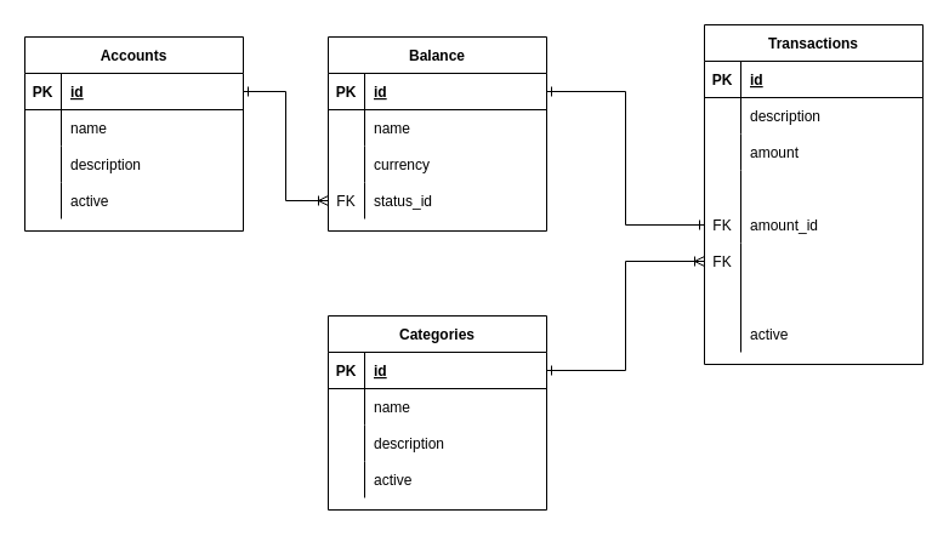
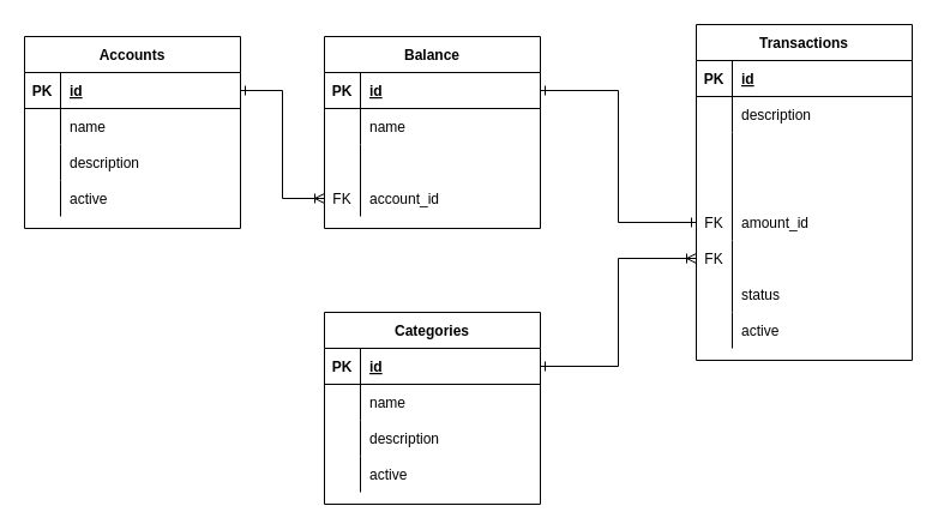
  <mxCell id="0" />
  <mxCell id="1" parent="0" />
  <mxCell id="2" value="Accounts" style="shape=table;startSize=30;container=1;collapsible=1;childLayout=tableLayout;fixedRows=1;rowLines=0;fontStyle=1;align=center;resizeLast=1;" parent="1" vertex="1"><mxGeometry x="20" y="30" width="180" height="160" as="geometry" /></mxCell>
  <mxCell id="3" value="" style="shape=partialRectangle;collapsible=0;dropTarget=0;pointerEvents=0;fillColor=none;top=0;left=0;bottom=1;right=0;points=[[0,0.5],[1,0.5]];portConstraint=eastwest;" parent="2" vertex="1"><mxGeometry y="30" width="180" height="30" as="geometry" /></mxCell>
  <mxCell id="4" value="PK" style="shape=partialRectangle;connectable=0;fillColor=none;top=0;left=0;bottom=0;right=0;fontStyle=1;overflow=hidden;" parent="3" vertex="1"><mxGeometry width="30" height="30" as="geometry"><mxRectangle width="30" height="30" as="alternateBounds" /></mxGeometry></mxCell>
  <mxCell id="5" value="id" style="shape=partialRectangle;connectable=0;fillColor=none;top=0;left=0;bottom=0;right=0;align=left;spacingLeft=6;fontStyle=5;overflow=hidden;" parent="3" vertex="1"><mxGeometry x="30" width="150" height="30" as="geometry"><mxRectangle width="150" height="30" as="alternateBounds" /></mxGeometry></mxCell>
  <mxCell id="6" value="" style="shape=partialRectangle;collapsible=0;dropTarget=0;pointerEvents=0;fillColor=none;top=0;left=0;bottom=0;right=0;points=[[0,0.5],[1,0.5]];portConstraint=eastwest;" parent="2" vertex="1"><mxGeometry y="60" width="180" height="30" as="geometry" /></mxCell>
  <mxCell id="7" value="" style="shape=partialRectangle;connectable=0;fillColor=none;top=0;left=0;bottom=0;right=0;editable=1;overflow=hidden;" parent="6" vertex="1"><mxGeometry width="30" height="30" as="geometry"><mxRectangle width="30" height="30" as="alternateBounds" /></mxGeometry></mxCell>
  <mxCell id="8" value="name" style="shape=partialRectangle;connectable=0;fillColor=none;top=0;left=0;bottom=0;right=0;align=left;spacingLeft=6;overflow=hidden;" parent="6" vertex="1"><mxGeometry x="30" width="150" height="30" as="geometry"><mxRectangle width="150" height="30" as="alternateBounds" /></mxGeometry></mxCell>
  <mxCell id="9" value="" style="shape=partialRectangle;collapsible=0;dropTarget=0;pointerEvents=0;fillColor=none;top=0;left=0;bottom=0;right=0;points=[[0,0.5],[1,0.5]];portConstraint=eastwest;" parent="2" vertex="1"><mxGeometry y="90" width="180" height="30" as="geometry" /></mxCell>
  <mxCell id="10" value="" style="shape=partialRectangle;connectable=0;fillColor=none;top=0;left=0;bottom=0;right=0;editable=1;overflow=hidden;" parent="9" vertex="1"><mxGeometry width="30" height="30" as="geometry"><mxRectangle width="30" height="30" as="alternateBounds" /></mxGeometry></mxCell>
  <mxCell id="11" value="description" style="shape=partialRectangle;connectable=0;fillColor=none;top=0;left=0;bottom=0;right=0;align=left;spacingLeft=6;overflow=hidden;" parent="9" vertex="1"><mxGeometry x="30" width="150" height="30" as="geometry"><mxRectangle width="150" height="30" as="alternateBounds" /></mxGeometry></mxCell>
  <mxCell id="12" value="" style="shape=partialRectangle;collapsible=0;dropTarget=0;pointerEvents=0;fillColor=none;top=0;left=0;bottom=0;right=0;points=[[0,0.5],[1,0.5]];portConstraint=eastwest;" parent="2" vertex="1"><mxGeometry y="120" width="180" height="30" as="geometry" /></mxCell>
  <mxCell id="13" value="" style="shape=partialRectangle;connectable=0;fillColor=none;top=0;left=0;bottom=0;right=0;editable=1;overflow=hidden;" parent="12" vertex="1"><mxGeometry width="30" height="30" as="geometry"><mxRectangle width="30" height="30" as="alternateBounds" /></mxGeometry></mxCell>
  <mxCell id="14" value="active" style="shape=partialRectangle;connectable=0;fillColor=none;top=0;left=0;bottom=0;right=0;align=left;spacingLeft=6;overflow=hidden;" parent="12" vertex="1"><mxGeometry x="30" width="150" height="30" as="geometry"><mxRectangle width="150" height="30" as="alternateBounds" /></mxGeometry></mxCell>
  <mxCell id="15" value="Categories" style="shape=table;startSize=30;container=1;collapsible=1;childLayout=tableLayout;fixedRows=1;rowLines=0;fontStyle=1;align=center;resizeLast=1;" parent="1" vertex="1"><mxGeometry x="270" y="260" width="180" height="160" as="geometry" /></mxCell>
  <mxCell id="16" value="" style="shape=partialRectangle;collapsible=0;dropTarget=0;pointerEvents=0;fillColor=none;top=0;left=0;bottom=1;right=0;points=[[0,0.5],[1,0.5]];portConstraint=eastwest;" parent="15" vertex="1"><mxGeometry y="30" width="180" height="30" as="geometry" /></mxCell>
  <mxCell id="17" value="PK" style="shape=partialRectangle;connectable=0;fillColor=none;top=0;left=0;bottom=0;right=0;fontStyle=1;overflow=hidden;" parent="16" vertex="1"><mxGeometry width="30" height="30" as="geometry"><mxRectangle width="30" height="30" as="alternateBounds" /></mxGeometry></mxCell>
  <mxCell id="18" value="id" style="shape=partialRectangle;connectable=0;fillColor=none;top=0;left=0;bottom=0;right=0;align=left;spacingLeft=6;fontStyle=5;overflow=hidden;" parent="16" vertex="1"><mxGeometry x="30" width="150" height="30" as="geometry"><mxRectangle width="150" height="30" as="alternateBounds" /></mxGeometry></mxCell>
  <mxCell id="19" value="" style="shape=partialRectangle;collapsible=0;dropTarget=0;pointerEvents=0;fillColor=none;top=0;left=0;bottom=0;right=0;points=[[0,0.5],[1,0.5]];portConstraint=eastwest;" parent="15" vertex="1"><mxGeometry y="60" width="180" height="30" as="geometry" /></mxCell>
  <mxCell id="20" value="" style="shape=partialRectangle;connectable=0;fillColor=none;top=0;left=0;bottom=0;right=0;editable=1;overflow=hidden;" parent="19" vertex="1"><mxGeometry width="30" height="30" as="geometry"><mxRectangle width="30" height="30" as="alternateBounds" /></mxGeometry></mxCell>
  <mxCell id="21" value="name" style="shape=partialRectangle;connectable=0;fillColor=none;top=0;left=0;bottom=0;right=0;align=left;spacingLeft=6;overflow=hidden;" parent="19" vertex="1"><mxGeometry x="30" width="150" height="30" as="geometry"><mxRectangle width="150" height="30" as="alternateBounds" /></mxGeometry></mxCell>
  <mxCell id="22" value="" style="shape=partialRectangle;collapsible=0;dropTarget=0;pointerEvents=0;fillColor=none;top=0;left=0;bottom=0;right=0;points=[[0,0.5],[1,0.5]];portConstraint=eastwest;" parent="15" vertex="1"><mxGeometry y="90" width="180" height="30" as="geometry" /></mxCell>
  <mxCell id="23" value="" style="shape=partialRectangle;connectable=0;fillColor=none;top=0;left=0;bottom=0;right=0;editable=1;overflow=hidden;" parent="22" vertex="1"><mxGeometry width="30" height="30" as="geometry"><mxRectangle width="30" height="30" as="alternateBounds" /></mxGeometry></mxCell>
  <mxCell id="24" value="description" style="shape=partialRectangle;connectable=0;fillColor=none;top=0;left=0;bottom=0;right=0;align=left;spacingLeft=6;overflow=hidden;" parent="22" vertex="1"><mxGeometry x="30" width="150" height="30" as="geometry"><mxRectangle width="150" height="30" as="alternateBounds" /></mxGeometry></mxCell>
  <mxCell id="25" value="" style="shape=partialRectangle;collapsible=0;dropTarget=0;pointerEvents=0;fillColor=none;top=0;left=0;bottom=0;right=0;points=[[0,0.5],[1,0.5]];portConstraint=eastwest;" parent="15" vertex="1"><mxGeometry y="120" width="180" height="30" as="geometry" /></mxCell>
  <mxCell id="26" value="" style="shape=partialRectangle;connectable=0;fillColor=none;top=0;left=0;bottom=0;right=0;editable=1;overflow=hidden;" parent="25" vertex="1"><mxGeometry width="30" height="30" as="geometry"><mxRectangle width="30" height="30" as="alternateBounds" /></mxGeometry></mxCell>
  <mxCell id="27" value="active" style="shape=partialRectangle;connectable=0;fillColor=none;top=0;left=0;bottom=0;right=0;align=left;spacingLeft=6;overflow=hidden;" parent="25" vertex="1"><mxGeometry x="30" width="150" height="30" as="geometry"><mxRectangle width="150" height="30" as="alternateBounds" /></mxGeometry></mxCell>
  <mxCell id="28" value="Transactions" style="shape=table;startSize=30;container=1;collapsible=1;childLayout=tableLayout;fixedRows=1;rowLines=0;fontStyle=1;align=center;resizeLast=1;" parent="1" vertex="1"><mxGeometry x="580" y="20" width="180" height="280" as="geometry" /></mxCell>
  <mxCell id="29" value="" style="shape=partialRectangle;collapsible=0;dropTarget=0;pointerEvents=0;fillColor=none;top=0;left=0;bottom=1;right=0;points=[[0,0.5],[1,0.5]];portConstraint=eastwest;" parent="28" vertex="1"><mxGeometry y="30" width="180" height="30" as="geometry" /></mxCell>
  <mxCell id="30" value="PK" style="shape=partialRectangle;connectable=0;fillColor=none;top=0;left=0;bottom=0;right=0;fontStyle=1;overflow=hidden;" parent="29" vertex="1"><mxGeometry width="30" height="30" as="geometry"><mxRectangle width="30" height="30" as="alternateBounds" /></mxGeometry></mxCell>
  <mxCell id="31" value="id" style="shape=partialRectangle;connectable=0;fillColor=none;top=0;left=0;bottom=0;right=0;align=left;spacingLeft=6;fontStyle=5;overflow=hidden;" parent="29" vertex="1"><mxGeometry x="30" width="150" height="30" as="geometry"><mxRectangle width="150" height="30" as="alternateBounds" /></mxGeometry></mxCell>
  <mxCell id="32" value="" style="shape=partialRectangle;collapsible=0;dropTarget=0;pointerEvents=0;fillColor=none;top=0;left=0;bottom=0;right=0;points=[[0,0.5],[1,0.5]];portConstraint=eastwest;" parent="28" vertex="1"><mxGeometry y="60" width="180" height="30" as="geometry" /></mxCell>
  <mxCell id="33" value="" style="shape=partialRectangle;connectable=0;fillColor=none;top=0;left=0;bottom=0;right=0;editable=1;overflow=hidden;" parent="32" vertex="1"><mxGeometry width="30" height="30" as="geometry"><mxRectangle width="30" height="30" as="alternateBounds" /></mxGeometry></mxCell>
  <mxCell id="34" value="description" style="shape=partialRectangle;connectable=0;fillColor=none;top=0;left=0;bottom=0;right=0;align=left;spacingLeft=6;overflow=hidden;" parent="32" vertex="1"><mxGeometry x="30" width="150" height="30" as="geometry"><mxRectangle width="150" height="30" as="alternateBounds" /></mxGeometry></mxCell>
  <mxCell id="35" value="" style="shape=partialRectangle;collapsible=0;dropTarget=0;pointerEvents=0;fillColor=none;top=0;left=0;bottom=0;right=0;points=[[0,0.5],[1,0.5]];portConstraint=eastwest;" parent="28" vertex="1"><mxGeometry y="90" width="180" height="30" as="geometry" /></mxCell>
  <mxCell id="36" value="" style="shape=partialRectangle;connectable=0;fillColor=none;top=0;left=0;bottom=0;right=0;editable=1;overflow=hidden;" parent="35" vertex="1"><mxGeometry width="30" height="30" as="geometry"><mxRectangle width="30" height="30" as="alternateBounds" /></mxGeometry></mxCell>
- <mxCell id="37" value="amount" style="shape=partialRectangle;connectable=0;fillColor=none;top=0;left=0;bottom=0;right=0;align=left;spacingLeft=6;overflow=hidden;" parent="35" vertex="1"><mxGeometry x="30" width="150" height="30" as="geometry"><mxRectangle width="150" height="30" as="alternateBounds" /></mxGeometry></mxCell>
  <mxCell id="38" value="" style="shape=partialRectangle;collapsible=0;dropTarget=0;pointerEvents=0;fillColor=none;top=0;left=0;bottom=0;right=0;points=[[0,0.5],[1,0.5]];portConstraint=eastwest;" parent="28" vertex="1"><mxGeometry y="120" width="180" height="30" as="geometry" /></mxCell>
  <mxCell id="39" value="" style="shape=partialRectangle;connectable=0;fillColor=none;top=0;left=0;bottom=0;right=0;editable=1;overflow=hidden;" parent="38" vertex="1"><mxGeometry width="30" height="30" as="geometry"><mxRectangle width="30" height="30" as="alternateBounds" /></mxGeometry></mxCell>
  <mxCell id="40" value="" style="shape=partialRectangle;collapsible=0;dropTarget=0;pointerEvents=0;fillColor=none;top=0;left=0;bottom=0;right=0;points=[[0,0.5],[1,0.5]];portConstraint=eastwest;" parent="28" vertex="1"><mxGeometry y="150" width="180" height="30" as="geometry" /></mxCell>
  <mxCell id="41" value="FK" style="shape=partialRectangle;connectable=0;fillColor=none;top=0;left=0;bottom=0;right=0;editable=1;overflow=hidden;" parent="40" vertex="1"><mxGeometry width="30" height="30" as="geometry"><mxRectangle width="30" height="30" as="alternateBounds" /></mxGeometry></mxCell>
  <mxCell id="42" value="amount_id" style="shape=partialRectangle;connectable=0;fillColor=none;top=0;left=0;bottom=0;right=0;align=left;spacingLeft=6;overflow=hidden;" parent="40" vertex="1"><mxGeometry x="30" width="150" height="30" as="geometry"><mxRectangle width="150" height="30" as="alternateBounds" /></mxGeometry></mxCell>
  <mxCell id="43" value="" style="shape=partialRectangle;collapsible=0;dropTarget=0;pointerEvents=0;fillColor=none;top=0;left=0;bottom=0;right=0;points=[[0,0.5],[1,0.5]];portConstraint=eastwest;" parent="28" vertex="1"><mxGeometry y="180" width="180" height="30" as="geometry" /></mxCell>
  <mxCell id="44" value="FK" style="shape=partialRectangle;connectable=0;fillColor=none;top=0;left=0;bottom=0;right=0;editable=1;overflow=hidden;" parent="43" vertex="1"><mxGeometry width="30" height="30" as="geometry"><mxRectangle width="30" height="30" as="alternateBounds" /></mxGeometry></mxCell>
  <mxCell id="45" value="" style="shape=partialRectangle;collapsible=0;dropTarget=0;pointerEvents=0;fillColor=none;top=0;left=0;bottom=0;right=0;points=[[0,0.5],[1,0.5]];portConstraint=eastwest;" parent="28" vertex="1"><mxGeometry y="210" width="180" height="30" as="geometry" /></mxCell>
  <mxCell id="46" value="" style="shape=partialRectangle;connectable=0;fillColor=none;top=0;left=0;bottom=0;right=0;editable=1;overflow=hidden;" parent="45" vertex="1"><mxGeometry width="30" height="30" as="geometry"><mxRectangle width="30" height="30" as="alternateBounds" /></mxGeometry></mxCell>
+ <mxCell id="47" value="status" style="shape=partialRectangle;connectable=0;fillColor=none;top=0;left=0;bottom=0;right=0;align=left;spacingLeft=6;overflow=hidden;" parent="45" vertex="1"><mxGeometry x="30" width="150" height="30" as="geometry"><mxRectangle width="150" height="30" as="alternateBounds" /></mxGeometry></mxCell>
  <mxCell id="48" value="" style="shape=partialRectangle;collapsible=0;dropTarget=0;pointerEvents=0;fillColor=none;top=0;left=0;bottom=0;right=0;points=[[0,0.5],[1,0.5]];portConstraint=eastwest;" parent="28" vertex="1"><mxGeometry y="240" width="180" height="30" as="geometry" /></mxCell>
  <mxCell id="49" value="" style="shape=partialRectangle;connectable=0;fillColor=none;top=0;left=0;bottom=0;right=0;editable=1;overflow=hidden;" parent="48" vertex="1"><mxGeometry width="30" height="30" as="geometry"><mxRectangle width="30" height="30" as="alternateBounds" /></mxGeometry></mxCell>
  <mxCell id="50" value="active" style="shape=partialRectangle;connectable=0;fillColor=none;top=0;left=0;bottom=0;right=0;align=left;spacingLeft=6;overflow=hidden;" parent="48" vertex="1"><mxGeometry x="30" width="150" height="30" as="geometry"><mxRectangle width="150" height="30" as="alternateBounds" /></mxGeometry></mxCell>
  <mxCell id="51" style="edgeStyle=orthogonalEdgeStyle;rounded=0;orthogonalLoop=1;jettySize=auto;html=1;entryX=0;entryY=0.5;entryDx=0;entryDy=0;startArrow=ERone;startFill=0;endArrow=ERoneToMany;endFill=0;" parent="1" source="16" target="43" edge="1"><mxGeometry relative="1" as="geometry" /></mxCell>
  <mxCell id="52" value="Balance" style="shape=table;startSize=30;container=1;collapsible=1;childLayout=tableLayout;fixedRows=1;rowLines=0;fontStyle=1;align=center;resizeLast=1;" parent="1" vertex="1"><mxGeometry x="270" y="30" width="180" height="160" as="geometry" /></mxCell>
  <mxCell id="53" value="" style="shape=partialRectangle;collapsible=0;dropTarget=0;pointerEvents=0;fillColor=none;top=0;left=0;bottom=1;right=0;points=[[0,0.5],[1,0.5]];portConstraint=eastwest;" parent="52" vertex="1"><mxGeometry y="30" width="180" height="30" as="geometry" /></mxCell>
  <mxCell id="54" value="PK" style="shape=partialRectangle;connectable=0;fillColor=none;top=0;left=0;bottom=0;right=0;fontStyle=1;overflow=hidden;" parent="53" vertex="1"><mxGeometry width="30" height="30" as="geometry"><mxRectangle width="30" height="30" as="alternateBounds" /></mxGeometry></mxCell>
  <mxCell id="55" value="id" style="shape=partialRectangle;connectable=0;fillColor=none;top=0;left=0;bottom=0;right=0;align=left;spacingLeft=6;fontStyle=5;overflow=hidden;" parent="53" vertex="1"><mxGeometry x="30" width="150" height="30" as="geometry"><mxRectangle width="150" height="30" as="alternateBounds" /></mxGeometry></mxCell>
  <mxCell id="56" value="" style="shape=partialRectangle;collapsible=0;dropTarget=0;pointerEvents=0;fillColor=none;top=0;left=0;bottom=0;right=0;points=[[0,0.5],[1,0.5]];portConstraint=eastwest;" parent="52" vertex="1"><mxGeometry y="60" width="180" height="30" as="geometry" /></mxCell>
  <mxCell id="57" value="" style="shape=partialRectangle;connectable=0;fillColor=none;top=0;left=0;bottom=0;right=0;editable=1;overflow=hidden;" parent="56" vertex="1"><mxGeometry width="30" height="30" as="geometry"><mxRectangle width="30" height="30" as="alternateBounds" /></mxGeometry></mxCell>
  <mxCell id="58" value="name" style="shape=partialRectangle;connectable=0;fillColor=none;top=0;left=0;bottom=0;right=0;align=left;spacingLeft=6;overflow=hidden;" parent="56" vertex="1"><mxGeometry x="30" width="150" height="30" as="geometry"><mxRectangle width="150" height="30" as="alternateBounds" /></mxGeometry></mxCell>
  <mxCell id="59" value="" style="shape=partialRectangle;collapsible=0;dropTarget=0;pointerEvents=0;fillColor=none;top=0;left=0;bottom=0;right=0;points=[[0,0.5],[1,0.5]];portConstraint=eastwest;" parent="52" vertex="1"><mxGeometry y="90" width="180" height="30" as="geometry" /></mxCell>
  <mxCell id="60" value="" style="shape=partialRectangle;connectable=0;fillColor=none;top=0;left=0;bottom=0;right=0;editable=1;overflow=hidden;" parent="59" vertex="1"><mxGeometry width="30" height="30" as="geometry"><mxRectangle width="30" height="30" as="alternateBounds" /></mxGeometry></mxCell>
- <mxCell id="61" value="currency" style="shape=partialRectangle;connectable=0;fillColor=none;top=0;left=0;bottom=0;right=0;align=left;spacingLeft=6;overflow=hidden;" parent="59" vertex="1"><mxGeometry x="30" width="150" height="30" as="geometry"><mxRectangle width="150" height="30" as="alternateBounds" /></mxGeometry></mxCell>
  <mxCell id="62" value="" style="shape=partialRectangle;collapsible=0;dropTarget=0;pointerEvents=0;fillColor=none;top=0;left=0;bottom=0;right=0;points=[[0,0.5],[1,0.5]];portConstraint=eastwest;" parent="52" vertex="1"><mxGeometry y="120" width="180" height="30" as="geometry" /></mxCell>
  <mxCell id="63" value="FK" style="shape=partialRectangle;connectable=0;fillColor=none;top=0;left=0;bottom=0;right=0;editable=1;overflow=hidden;" parent="62" vertex="1"><mxGeometry width="30" height="30" as="geometry"><mxRectangle width="30" height="30" as="alternateBounds" /></mxGeometry></mxCell>
- <mxCell id="64" value="status_id" style="shape=partialRectangle;connectable=0;fillColor=none;top=0;left=0;bottom=0;right=0;align=left;spacingLeft=6;overflow=hidden;" parent="62" vertex="1"><mxGeometry x="30" width="150" height="30" as="geometry"><mxRectangle width="150" height="30" as="alternateBounds" /></mxGeometry></mxCell>
+ <mxCell id="64" value="account_id" style="shape=partialRectangle;connectable=0;fillColor=none;top=0;left=0;bottom=0;right=0;align=left;spacingLeft=6;overflow=hidden;" parent="62" vertex="1"><mxGeometry x="30" width="150" height="30" as="geometry"><mxRectangle width="150" height="30" as="alternateBounds" /></mxGeometry></mxCell>
  <mxCell id="65" style="edgeStyle=orthogonalEdgeStyle;rounded=0;orthogonalLoop=1;jettySize=auto;html=1;startArrow=ERone;startFill=0;endArrow=ERoneToMany;endFill=0;" edge="1" parent="1" source="3" target="62"><mxGeometry relative="1" as="geometry" /></mxCell>
  <mxCell id="66" style="edgeStyle=orthogonalEdgeStyle;rounded=0;orthogonalLoop=1;jettySize=auto;html=1;startArrow=ERone;startFill=0;endArrow=ERone;endFill=0;" edge="1" parent="1" source="53" target="40"><mxGeometry relative="1" as="geometry" /></mxCell>
